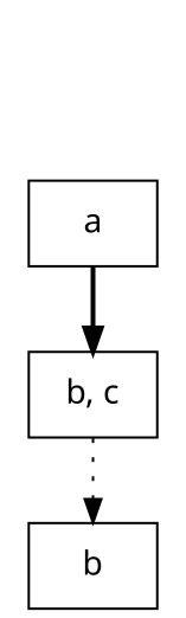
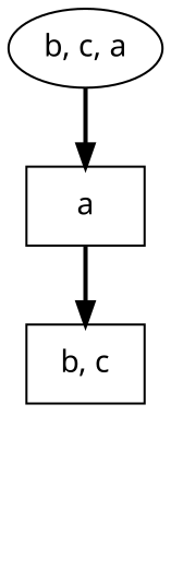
  digraph {
    fontname="Noto Sans"
    node [fontname="Noto Sans" shape=box]
    edge [fontname="Noto Sans" style=bold]
+   n1 [label="b, c, a" shape=""]
    n2 [label=a]
    n3 [label="b, c"]
-   n4 [label=b]
+   n1 -> n2
    n2 -> n3
-   n3 -> n4 [style=dotted]
  }
